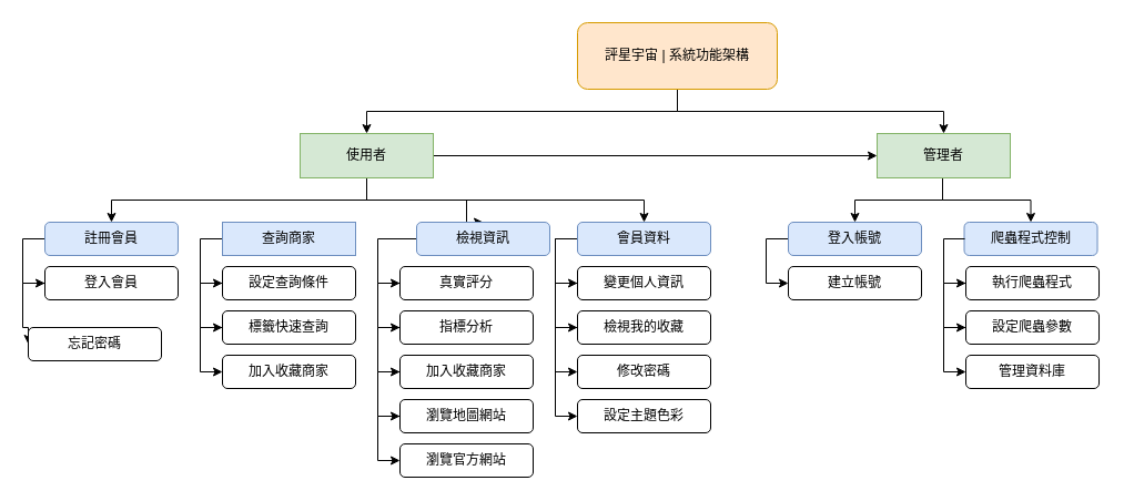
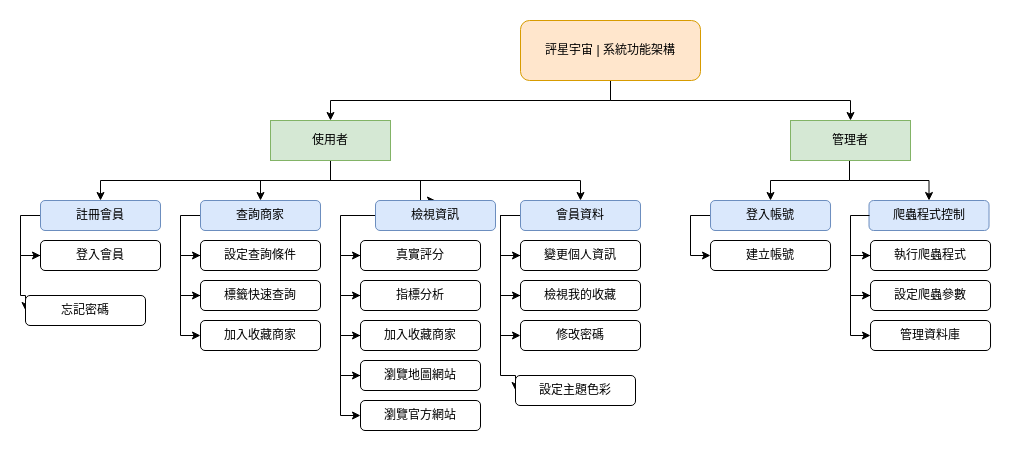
  <mxCell id="0" />
  <mxCell id="1" parent="0" />
  <mxCell id="2" style="edgeStyle=orthogonalEdgeStyle;rounded=0;orthogonalLoop=1;jettySize=auto;html=1;entryX=0.5;entryY=0;entryDx=0;entryDy=0;" parent="1" source="4" target="16" edge="1"><mxGeometry relative="1" as="geometry"><Array as="points"><mxPoint x="610" y="100" /><mxPoint x="850" y="100" /></Array></mxGeometry></mxCell>
  <mxCell id="3" style="edgeStyle=orthogonalEdgeStyle;rounded=0;orthogonalLoop=1;jettySize=auto;html=1;entryX=0.5;entryY=0;entryDx=0;entryDy=0;" parent="1" source="4" target="13" edge="1"><mxGeometry relative="1" as="geometry"><Array as="points"><mxPoint x="610" y="100" /><mxPoint x="330" y="100" /></Array></mxGeometry></mxCell>
  <mxCell id="4" value="評星宇宙 | 系統功能架構" style="rounded=1;whiteSpace=wrap;html=1;fillColor=#ffe6cc;strokeColor=#d79b00;" parent="1" vertex="1"><mxGeometry x="520" y="20" width="180" height="60" as="geometry" /></mxCell>
  <mxCell id="5" style="edgeStyle=orthogonalEdgeStyle;rounded=0;orthogonalLoop=1;jettySize=auto;html=1;entryX=0;entryY=0.5;entryDx=0;entryDy=0;" parent="1" source="6" target="8" edge="1"><mxGeometry relative="1" as="geometry"><Array as="points"><mxPoint x="20" y="215" /><mxPoint x="20" y="255" /></Array></mxGeometry></mxCell>
  <mxCell id="6" value="註冊會員" style="rounded=1;whiteSpace=wrap;html=1;fillColor=#dae8fc;strokeColor=#6c8ebf;" parent="1" vertex="1"><mxGeometry x="40" y="200" width="120" height="30" as="geometry" /></mxCell>
  <mxCell id="7" style="edgeStyle=orthogonalEdgeStyle;rounded=0;orthogonalLoop=1;jettySize=auto;html=1;entryX=0;entryY=0.5;entryDx=0;entryDy=0;" parent="1" source="8" target="17" edge="1"><mxGeometry relative="1" as="geometry"><Array as="points"><mxPoint x="20" y="255" /><mxPoint x="20" y="295" /></Array></mxGeometry></mxCell>
  <mxCell id="8" value="登入會員" style="rounded=1;whiteSpace=wrap;html=1;" parent="1" vertex="1"><mxGeometry x="40" y="240" width="120" height="30" as="geometry" /></mxCell>
  <mxCell id="9" style="edgeStyle=orthogonalEdgeStyle;rounded=0;orthogonalLoop=1;jettySize=auto;html=1;entryX=0.5;entryY=0;entryDx=0;entryDy=0;" parent="1" source="13" target="6" edge="1"><mxGeometry relative="1" as="geometry"><Array as="points"><mxPoint x="330" y="180" /><mxPoint x="100" y="180" /></Array></mxGeometry></mxCell>
- <mxCell id="10" style="edgeStyle=orthogonalEdgeStyle;rounded=0;orthogonalLoop=1;jettySize=auto;html=1;" parent="1" source="13" target="16" edge="1"><mxGeometry relative="1" as="geometry" /></mxCell>
+ <mxCell id="10" style="edgeStyle=orthogonalEdgeStyle;rounded=0;orthogonalLoop=1;jettySize=auto;html=1;" parent="1" source="13" target="19" edge="1"><mxGeometry relative="1" as="geometry" /></mxCell>
  <mxCell id="11" style="edgeStyle=orthogonalEdgeStyle;rounded=0;orthogonalLoop=1;jettySize=auto;html=1;entryX=0.5;entryY=0;entryDx=0;entryDy=0;" parent="1" source="13" target="27" edge="1"><mxGeometry relative="1" as="geometry"><Array as="points"><mxPoint x="330" y="180" /><mxPoint x="420" y="180" /></Array></mxGeometry></mxCell>
  <mxCell id="12" style="edgeStyle=orthogonalEdgeStyle;rounded=0;orthogonalLoop=1;jettySize=auto;html=1;entryX=0.5;entryY=0;entryDx=0;entryDy=0;" parent="1" source="13" target="37" edge="1"><mxGeometry relative="1" as="geometry"><Array as="points"><mxPoint x="330" y="180" /><mxPoint x="580" y="180" /></Array></mxGeometry></mxCell>
  <mxCell id="13" value="使用者" style="rounded=0;whiteSpace=wrap;html=1;fillColor=#d5e8d4;strokeColor=#82b366;" parent="1" vertex="1"><mxGeometry x="270" y="120" width="120" height="40" as="geometry" /></mxCell>
  <mxCell id="14" style="edgeStyle=orthogonalEdgeStyle;rounded=0;orthogonalLoop=1;jettySize=auto;html=1;entryX=0.5;entryY=0;entryDx=0;entryDy=0;" parent="1" target="25" edge="1"><mxGeometry relative="1" as="geometry"><Array as="points"><mxPoint x="849" y="160" /><mxPoint x="849" y="180" /><mxPoint x="770" y="180" /></Array><mxPoint x="910.003" y="160" as="sourcePoint" /></mxGeometry></mxCell>
  <mxCell id="15" style="edgeStyle=orthogonalEdgeStyle;rounded=0;orthogonalLoop=1;jettySize=auto;html=1;entryX=0.5;entryY=0;entryDx=0;entryDy=0;" parent="1" target="43" edge="1"><mxGeometry relative="1" as="geometry"><Array as="points"><mxPoint x="849" y="160" /><mxPoint x="849" y="180" /><mxPoint x="929" y="180" /><mxPoint x="929" y="200" /></Array><mxPoint x="790.003" y="160" as="sourcePoint" /></mxGeometry></mxCell>
  <mxCell id="16" value="管理者" style="rounded=0;whiteSpace=wrap;html=1;fillColor=#d5e8d4;strokeColor=#82b366;" parent="1" vertex="1"><mxGeometry x="790" y="120" width="120" height="40" as="geometry" /></mxCell>
  <mxCell id="17" value="忘記密碼" style="rounded=1;whiteSpace=wrap;html=1;" parent="1" vertex="1"><mxGeometry x="25" y="295" width="120" height="30" as="geometry" /></mxCell>
  <mxCell id="18" style="edgeStyle=orthogonalEdgeStyle;rounded=0;orthogonalLoop=1;jettySize=auto;html=1;entryX=0;entryY=0.5;entryDx=0;entryDy=0;" parent="1" source="19" target="21" edge="1"><mxGeometry relative="1" as="geometry"><Array as="points"><mxPoint x="180" y="215" /><mxPoint x="180" y="255" /></Array></mxGeometry></mxCell>
- <mxCell id="19" value="查詢商家" style="whiteSpace=wrap;html=1;fillColor=#dae8fc;strokeColor=#6c8ebf;rounded=0;" parent="1" vertex="1"><mxGeometry x="200" y="200" width="120" height="30" as="geometry" /></mxCell>
+ <mxCell id="19" value="查詢商家" style="rounded=1;whiteSpace=wrap;html=1;fillColor=#dae8fc;strokeColor=#6c8ebf;" parent="1" vertex="1"><mxGeometry x="200" y="200" width="120" height="30" as="geometry" /></mxCell>
  <mxCell id="20" style="edgeStyle=orthogonalEdgeStyle;rounded=0;orthogonalLoop=1;jettySize=auto;html=1;entryX=0;entryY=0.5;entryDx=0;entryDy=0;" parent="1" source="21" target="23" edge="1"><mxGeometry relative="1" as="geometry"><Array as="points"><mxPoint x="180" y="255" /><mxPoint x="180" y="295" /></Array></mxGeometry></mxCell>
  <mxCell id="21" value="設定查詢條件" style="rounded=1;whiteSpace=wrap;html=1;" parent="1" vertex="1"><mxGeometry x="200" y="240" width="120" height="30" as="geometry" /></mxCell>
  <mxCell id="22" style="edgeStyle=orthogonalEdgeStyle;rounded=0;orthogonalLoop=1;jettySize=auto;html=1;entryX=0;entryY=0.5;entryDx=0;entryDy=0;" parent="1" source="23" target="32" edge="1"><mxGeometry relative="1" as="geometry"><Array as="points"><mxPoint x="180" y="295" /><mxPoint x="180" y="335" /></Array></mxGeometry></mxCell>
  <mxCell id="23" value="標籤快速查詢" style="rounded=1;whiteSpace=wrap;html=1;" parent="1" vertex="1"><mxGeometry x="200" y="280" width="120" height="30" as="geometry" /></mxCell>
  <mxCell id="24" style="edgeStyle=orthogonalEdgeStyle;rounded=0;orthogonalLoop=1;jettySize=auto;html=1;entryX=0;entryY=0.5;entryDx=0;entryDy=0;" parent="1" source="25" target="44" edge="1"><mxGeometry relative="1" as="geometry"><Array as="points"><mxPoint x="690.02" y="215" /><mxPoint x="690.02" y="255" /></Array></mxGeometry></mxCell>
  <mxCell id="25" value="登入帳號" style="rounded=1;whiteSpace=wrap;html=1;fillColor=#dae8fc;strokeColor=#6c8ebf;" parent="1" vertex="1"><mxGeometry x="710.02" y="200" width="120" height="30" as="geometry" /></mxCell>
  <mxCell id="26" style="edgeStyle=orthogonalEdgeStyle;rounded=0;orthogonalLoop=1;jettySize=auto;html=1;entryX=0;entryY=0.5;entryDx=0;entryDy=0;" parent="1" source="27" target="29" edge="1"><mxGeometry relative="1" as="geometry"><Array as="points"><mxPoint x="340" y="215" /><mxPoint x="340" y="255" /></Array></mxGeometry></mxCell>
  <mxCell id="27" value="檢視資訊" style="rounded=1;whiteSpace=wrap;html=1;fillColor=#dae8fc;strokeColor=#6c8ebf;" parent="1" vertex="1"><mxGeometry x="375" y="200" width="120" height="30" as="geometry" /></mxCell>
  <mxCell id="28" style="edgeStyle=orthogonalEdgeStyle;rounded=0;orthogonalLoop=1;jettySize=auto;html=1;entryX=0;entryY=0.5;entryDx=0;entryDy=0;" parent="1" source="29" target="31" edge="1"><mxGeometry relative="1" as="geometry"><Array as="points"><mxPoint x="340" y="255" /><mxPoint x="340" y="295" /></Array></mxGeometry></mxCell>
  <mxCell id="29" value="真實評分" style="rounded=1;whiteSpace=wrap;html=1;" parent="1" vertex="1"><mxGeometry x="360" y="240" width="120" height="30" as="geometry" /></mxCell>
  <mxCell id="30" style="edgeStyle=orthogonalEdgeStyle;rounded=0;orthogonalLoop=1;jettySize=auto;html=1;entryX=0;entryY=0.5;entryDx=0;entryDy=0;" parent="1" source="31" target="34" edge="1"><mxGeometry relative="1" as="geometry"><Array as="points"><mxPoint x="340" y="295" /><mxPoint x="340" y="335" /></Array></mxGeometry></mxCell>
  <mxCell id="31" value="指標分析" style="rounded=1;whiteSpace=wrap;html=1;" parent="1" vertex="1"><mxGeometry x="360" y="280" width="120" height="30" as="geometry" /></mxCell>
  <mxCell id="32" value="加入收藏商家" style="rounded=1;whiteSpace=wrap;html=1;" parent="1" vertex="1"><mxGeometry x="200" y="320" width="120" height="30" as="geometry" /></mxCell>
  <mxCell id="33" style="edgeStyle=orthogonalEdgeStyle;rounded=0;orthogonalLoop=1;jettySize=auto;html=1;entryX=0;entryY=0.5;entryDx=0;entryDy=0;" parent="1" source="34" target="50" edge="1"><mxGeometry relative="1" as="geometry"><Array as="points"><mxPoint x="340" y="335" /><mxPoint x="340" y="375" /></Array></mxGeometry></mxCell>
  <mxCell id="34" value="加入收藏商家" style="rounded=1;whiteSpace=wrap;html=1;" parent="1" vertex="1"><mxGeometry x="360" y="320" width="120" height="30" as="geometry" /></mxCell>
  <mxCell id="35" style="edgeStyle=orthogonalEdgeStyle;rounded=0;orthogonalLoop=1;jettySize=auto;html=1;entryX=0;entryY=0.5;entryDx=0;entryDy=0;" parent="1" source="37" target="39" edge="1"><mxGeometry relative="1" as="geometry"><Array as="points"><mxPoint x="500" y="215" /><mxPoint x="500" y="255" /></Array></mxGeometry></mxCell>
  <mxCell id="36" style="edgeStyle=orthogonalEdgeStyle;rounded=0;orthogonalLoop=1;jettySize=auto;html=1;entryX=0;entryY=0.5;entryDx=0;entryDy=0;" parent="1" source="37" target="52" edge="1"><mxGeometry relative="1" as="geometry"><Array as="points"><mxPoint x="500" y="215" /><mxPoint x="500" y="375" /></Array></mxGeometry></mxCell>
  <mxCell id="37" value="會員資料" style="rounded=1;whiteSpace=wrap;html=1;fillColor=#dae8fc;strokeColor=#6c8ebf;" parent="1" vertex="1"><mxGeometry x="520" y="200" width="120" height="30" as="geometry" /></mxCell>
  <mxCell id="38" style="edgeStyle=orthogonalEdgeStyle;rounded=0;orthogonalLoop=1;jettySize=auto;html=1;entryX=0;entryY=0.5;entryDx=0;entryDy=0;" parent="1" source="39" target="41" edge="1"><mxGeometry relative="1" as="geometry"><Array as="points"><mxPoint x="500" y="255" /><mxPoint x="500" y="295" /></Array></mxGeometry></mxCell>
  <mxCell id="39" value="變更個人資訊" style="rounded=1;whiteSpace=wrap;html=1;" parent="1" vertex="1"><mxGeometry x="520" y="240" width="120" height="30" as="geometry" /></mxCell>
  <mxCell id="40" style="edgeStyle=orthogonalEdgeStyle;rounded=0;orthogonalLoop=1;jettySize=auto;html=1;entryX=0;entryY=0.5;entryDx=0;entryDy=0;" parent="1" source="41" target="42" edge="1"><mxGeometry relative="1" as="geometry"><Array as="points"><mxPoint x="500" y="295" /><mxPoint x="500" y="335" /></Array></mxGeometry></mxCell>
  <mxCell id="41" value="檢視我的收藏" style="rounded=1;whiteSpace=wrap;html=1;" parent="1" vertex="1"><mxGeometry x="520" y="280" width="120" height="30" as="geometry" /></mxCell>
  <mxCell id="42" value="修改密碼" style="rounded=1;whiteSpace=wrap;html=1;" parent="1" vertex="1"><mxGeometry x="520" y="320" width="120" height="30" as="geometry" /></mxCell>
  <mxCell id="43" value="爬蟲程式控制" style="rounded=1;whiteSpace=wrap;html=1;fillColor=#dae8fc;strokeColor=#6c8ebf;" parent="1" vertex="1"><mxGeometry x="868.52" y="200" width="120" height="30" as="geometry" /></mxCell>
  <mxCell id="44" value="建立帳號" style="rounded=1;whiteSpace=wrap;html=1;" parent="1" vertex="1"><mxGeometry x="710.02" y="240" width="120" height="30" as="geometry" /></mxCell>
  <mxCell id="45" value="執行爬蟲程式" style="rounded=1;whiteSpace=wrap;html=1;" parent="1" vertex="1"><mxGeometry x="870.02" y="240" width="120" height="30" as="geometry" /></mxCell>
  <mxCell id="46" style="edgeStyle=orthogonalEdgeStyle;rounded=0;orthogonalLoop=1;jettySize=auto;html=1;entryX=0;entryY=0.5;entryDx=0;entryDy=0;" parent="1" source="47" target="48" edge="1"><mxGeometry relative="1" as="geometry"><Array as="points"><mxPoint x="850.02" y="295" /><mxPoint x="850.02" y="335" /></Array></mxGeometry></mxCell>
  <mxCell id="47" value="設定爬蟲參數" style="rounded=1;whiteSpace=wrap;html=1;" parent="1" vertex="1"><mxGeometry x="870.02" y="280" width="120" height="30" as="geometry" /></mxCell>
  <mxCell id="48" value="管理資料庫" style="rounded=1;whiteSpace=wrap;html=1;" parent="1" vertex="1"><mxGeometry x="870.02" y="320" width="120" height="30" as="geometry" /></mxCell>
  <mxCell id="49" style="edgeStyle=orthogonalEdgeStyle;rounded=0;orthogonalLoop=1;jettySize=auto;html=1;entryX=0;entryY=0.5;entryDx=0;entryDy=0;" parent="1" source="50" target="51" edge="1"><mxGeometry relative="1" as="geometry"><Array as="points"><mxPoint x="340" y="375" /><mxPoint x="340" y="415" /></Array></mxGeometry></mxCell>
  <mxCell id="50" value="瀏覽地圖網站" style="rounded=1;whiteSpace=wrap;html=1;" parent="1" vertex="1"><mxGeometry x="360" y="360" width="120" height="30" as="geometry" /></mxCell>
  <mxCell id="51" value="瀏覽官方網站" style="rounded=1;whiteSpace=wrap;html=1;" parent="1" vertex="1"><mxGeometry x="360" y="400" width="120" height="30" as="geometry" /></mxCell>
- <mxCell id="52" value="設定主題色彩" style="rounded=1;whiteSpace=wrap;html=1;" parent="1" vertex="1"><mxGeometry x="520" y="360" width="120" height="30" as="geometry" /></mxCell>
+ <mxCell id="52" value="設定主題色彩" style="rounded=1;whiteSpace=wrap;html=1;" parent="1" vertex="1"><mxGeometry x="515" y="375" width="120" height="30" as="geometry" /></mxCell>
  <mxCell id="53" style="edgeStyle=orthogonalEdgeStyle;rounded=0;orthogonalLoop=1;jettySize=auto;html=1;entryX=0;entryY=0.5;entryDx=0;entryDy=0;" parent="1" edge="1"><mxGeometry relative="1" as="geometry"><Array as="points"><mxPoint x="850.04" y="255" /><mxPoint x="850.04" y="295" /></Array><mxPoint x="870.02" y="255" as="sourcePoint" /><mxPoint x="870.02" y="295" as="targetPoint" /></mxGeometry></mxCell>
  <mxCell id="54" style="edgeStyle=orthogonalEdgeStyle;rounded=0;orthogonalLoop=1;jettySize=auto;html=1;" parent="1" edge="1"><mxGeometry relative="1" as="geometry"><Array as="points"><mxPoint x="850" y="215" /><mxPoint x="850" y="255" /><mxPoint x="870" y="255" /></Array><mxPoint x="869.02" y="215" as="sourcePoint" /><mxPoint x="870" y="255" as="targetPoint" /></mxGeometry></mxCell>
